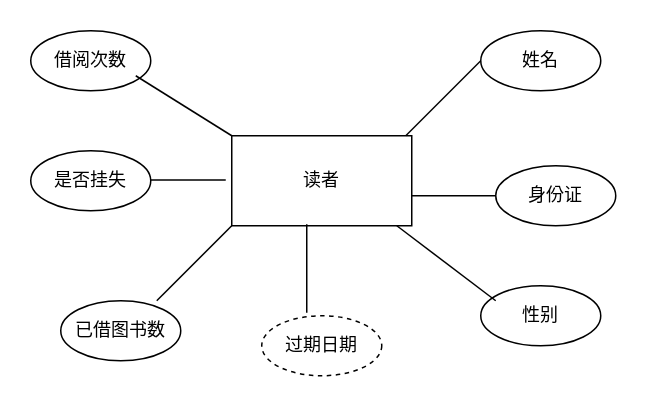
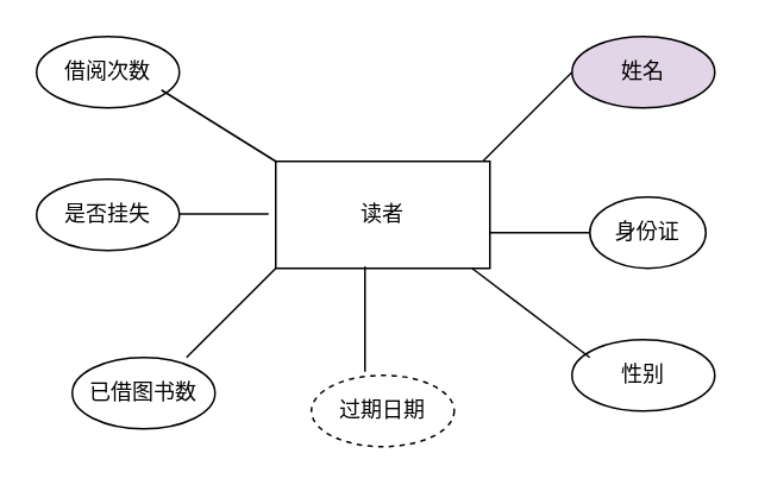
  <mxCell id="0" />
  <mxCell id="1" parent="0" />
  <mxCell id="2" value="读者" style="rounded=0;whiteSpace=wrap;html=1;" vertex="1" parent="1"><mxGeometry x="154" y="90" width="120" height="60" as="geometry" /></mxCell>
- <mxCell id="3" value="姓名" style="ellipse;whiteSpace=wrap;html=1;" vertex="1" parent="1"><mxGeometry x="320" y="20" width="80" height="40" as="geometry" /></mxCell>
- <mxCell id="4" value="身份证" style="ellipse;whiteSpace=wrap;html=1;" vertex="1" parent="1"><mxGeometry x="330" y="110" width="80" height="40" as="geometry" /></mxCell>
+ <mxCell id="3" value="姓名" style="ellipse;whiteSpace=wrap;html=1;fillColor=#e1d5e7;" vertex="1" parent="1"><mxGeometry x="320" y="20" width="80" height="40" as="geometry" /></mxCell>
+ <mxCell id="4" value="身份证" style="ellipse;whiteSpace=wrap;html=1;" vertex="1" parent="1"><mxGeometry x="330" y="110" width="65" height="40" as="geometry" /></mxCell>
  <mxCell id="5" value="性别" style="ellipse;whiteSpace=wrap;html=1;" vertex="1" parent="1"><mxGeometry x="320" y="190" width="80" height="40" as="geometry" /></mxCell>
  <mxCell id="6" value="过期日期" style="ellipse;whiteSpace=wrap;html=1;dashed=1;" vertex="1" parent="1"><mxGeometry x="174" y="210" width="80" height="40" as="geometry" /></mxCell>
  <mxCell id="7" value="是否挂失" style="ellipse;whiteSpace=wrap;html=1;" vertex="1" parent="1"><mxGeometry x="20" y="100" width="80" height="40" as="geometry" /></mxCell>
  <mxCell id="8" value="借阅次数" style="ellipse;whiteSpace=wrap;html=1;" vertex="1" parent="1"><mxGeometry x="20" y="20" width="80" height="40" as="geometry" /></mxCell>
  <mxCell id="9" value="已借图书数" style="ellipse;whiteSpace=wrap;html=1;" vertex="1" parent="1"><mxGeometry x="40" y="200" width="80" height="40" as="geometry" /></mxCell>
  <mxCell id="10" value="" style="endArrow=none;html=1;" edge="1" parent="1"><mxGeometry width="50" height="50" relative="1" as="geometry"><mxPoint x="100" y="119.5" as="sourcePoint" /><mxPoint x="150" y="119.5" as="targetPoint" /></mxGeometry></mxCell>
  <mxCell id="11" value="" style="endArrow=none;html=1;" edge="1" parent="1" target="4"><mxGeometry width="50" height="50" relative="1" as="geometry"><mxPoint x="274" y="130" as="sourcePoint" /><mxPoint x="324" y="130" as="targetPoint" /></mxGeometry></mxCell>
  <mxCell id="12" value="" style="endArrow=none;html=1;exitX=0.917;exitY=1;exitDx=0;exitDy=0;exitPerimeter=0;" edge="1" parent="1" source="2"><mxGeometry width="50" height="50" relative="1" as="geometry"><mxPoint x="280" y="200" as="sourcePoint" /><mxPoint x="330" y="200" as="targetPoint" /></mxGeometry></mxCell>
  <mxCell id="13" value="" style="endArrow=none;html=1;entryX=0.375;entryY=-0.05;entryDx=0;entryDy=0;entryPerimeter=0;" edge="1" parent="1" target="6"><mxGeometry width="50" height="50" relative="1" as="geometry"><mxPoint x="204" y="149" as="sourcePoint" /><mxPoint x="254" y="149" as="targetPoint" /></mxGeometry></mxCell>
  <mxCell id="14" value="" style="endArrow=none;html=1;" edge="1" parent="1"><mxGeometry width="50" height="50" relative="1" as="geometry"><mxPoint x="104" y="200" as="sourcePoint" /><mxPoint x="154" y="150" as="targetPoint" /></mxGeometry></mxCell>
  <mxCell id="15" value="" style="endArrow=none;html=1;" edge="1" parent="1"><mxGeometry width="50" height="50" relative="1" as="geometry"><mxPoint x="270" y="90" as="sourcePoint" /><mxPoint x="320" y="40" as="targetPoint" /></mxGeometry></mxCell>
  <mxCell id="16" value="" style="endArrow=none;html=1;entryX=0;entryY=0;entryDx=0;entryDy=0;" edge="1" parent="1" target="2"><mxGeometry width="50" height="50" relative="1" as="geometry"><mxPoint x="90" y="50" as="sourcePoint" /><mxPoint x="160" y="70" as="targetPoint" /></mxGeometry></mxCell>
